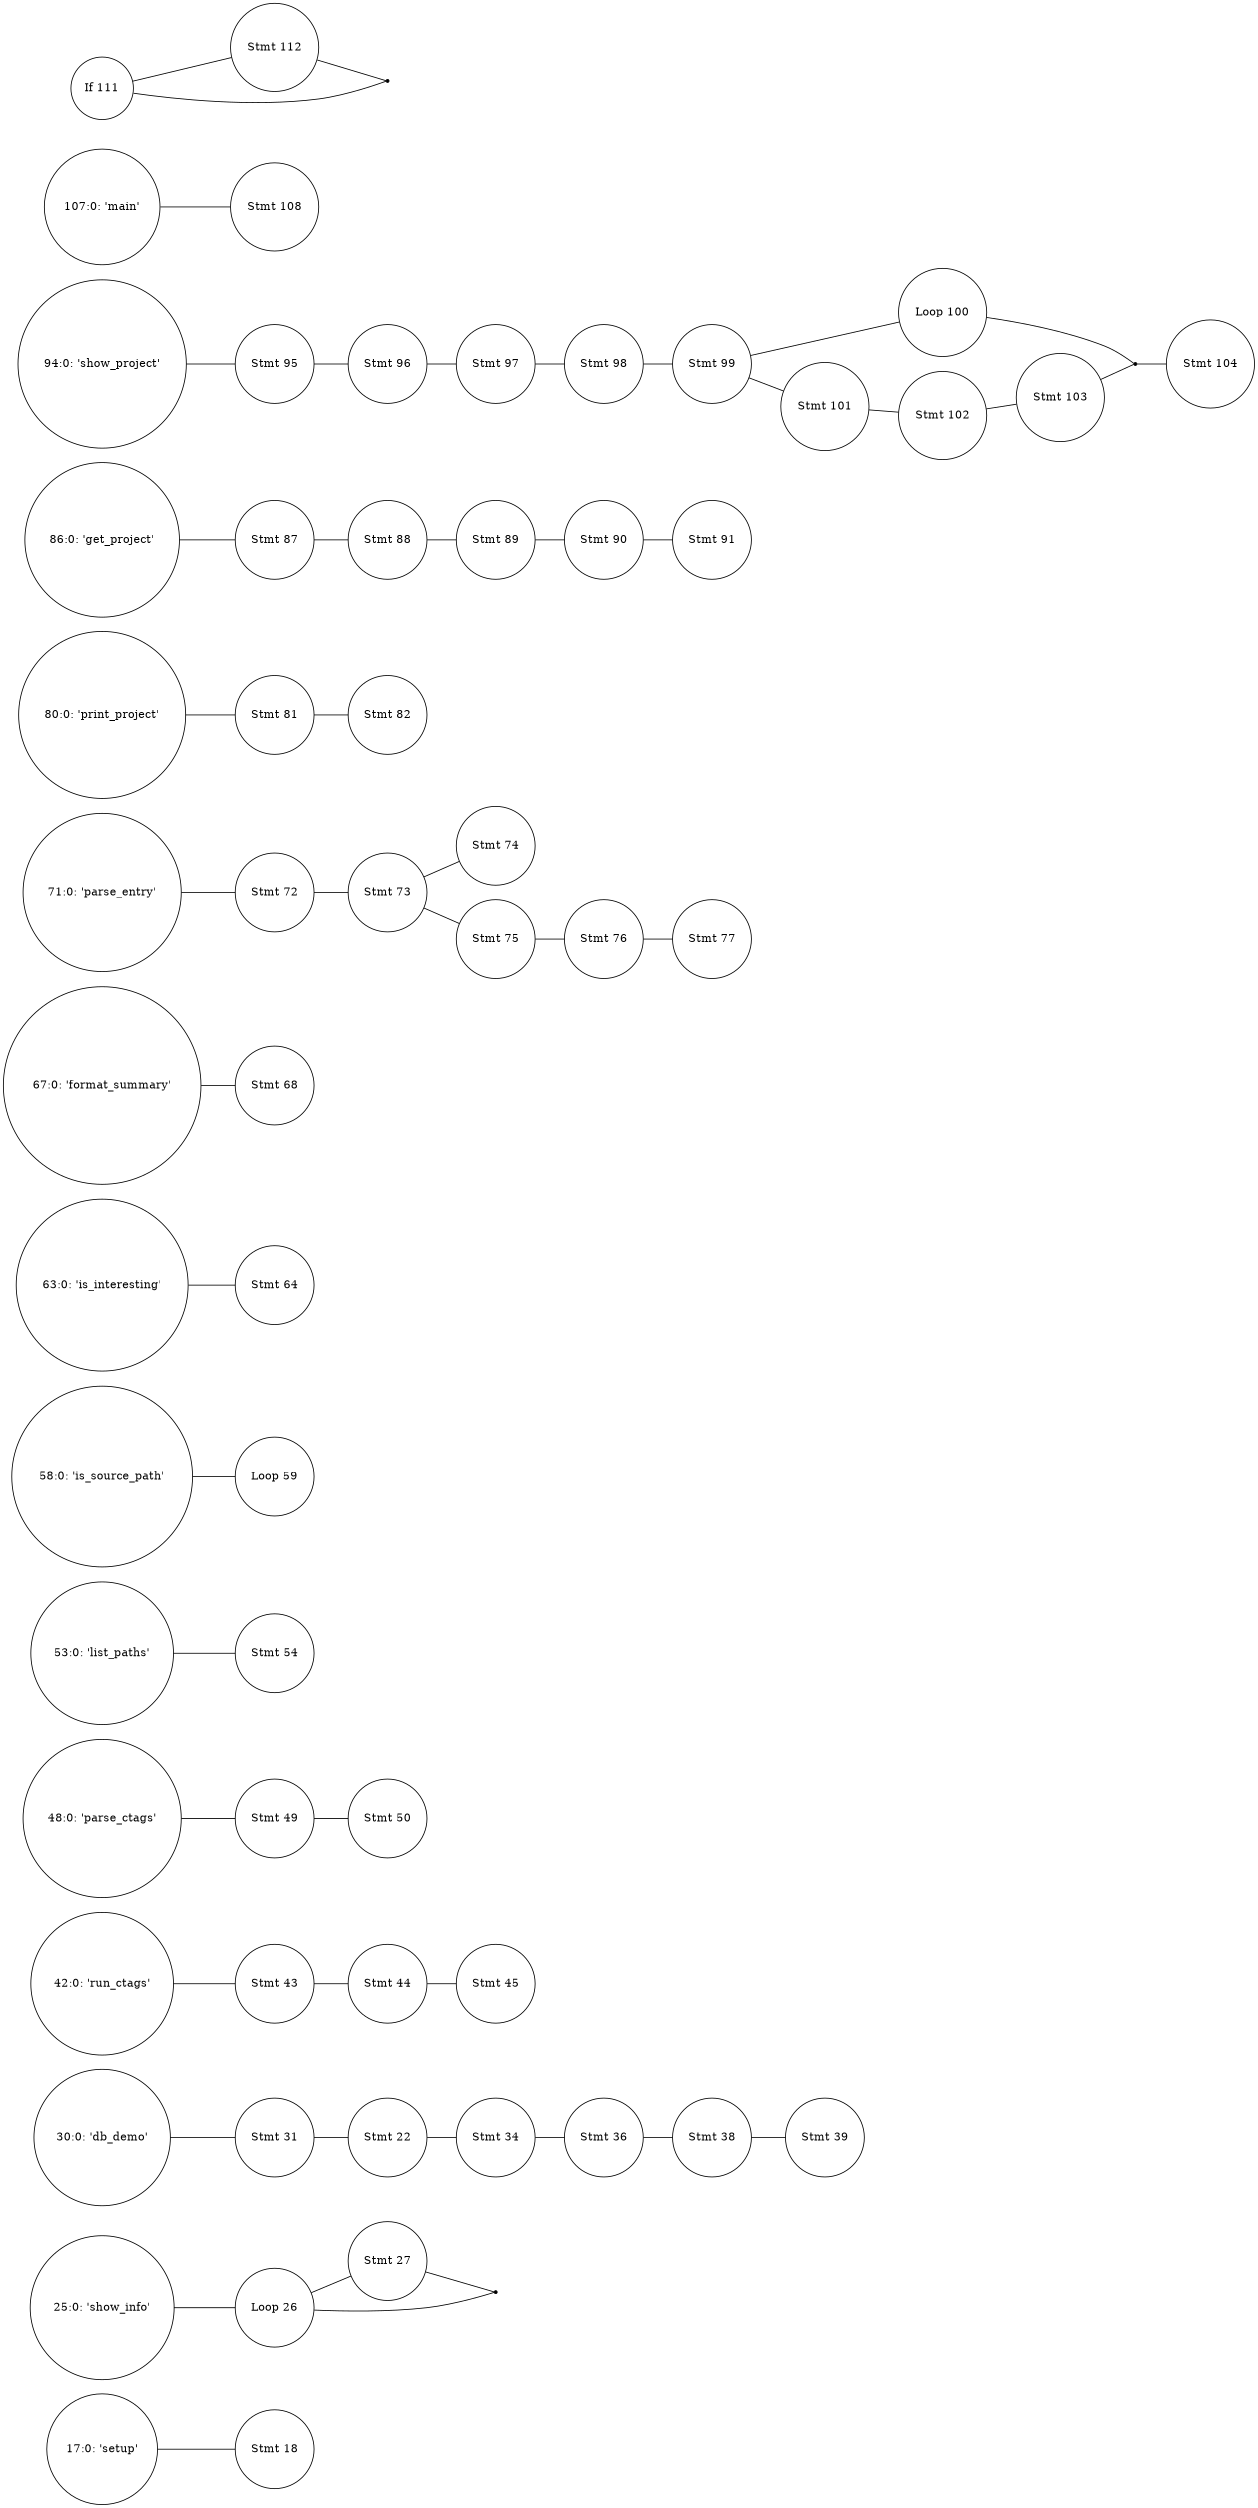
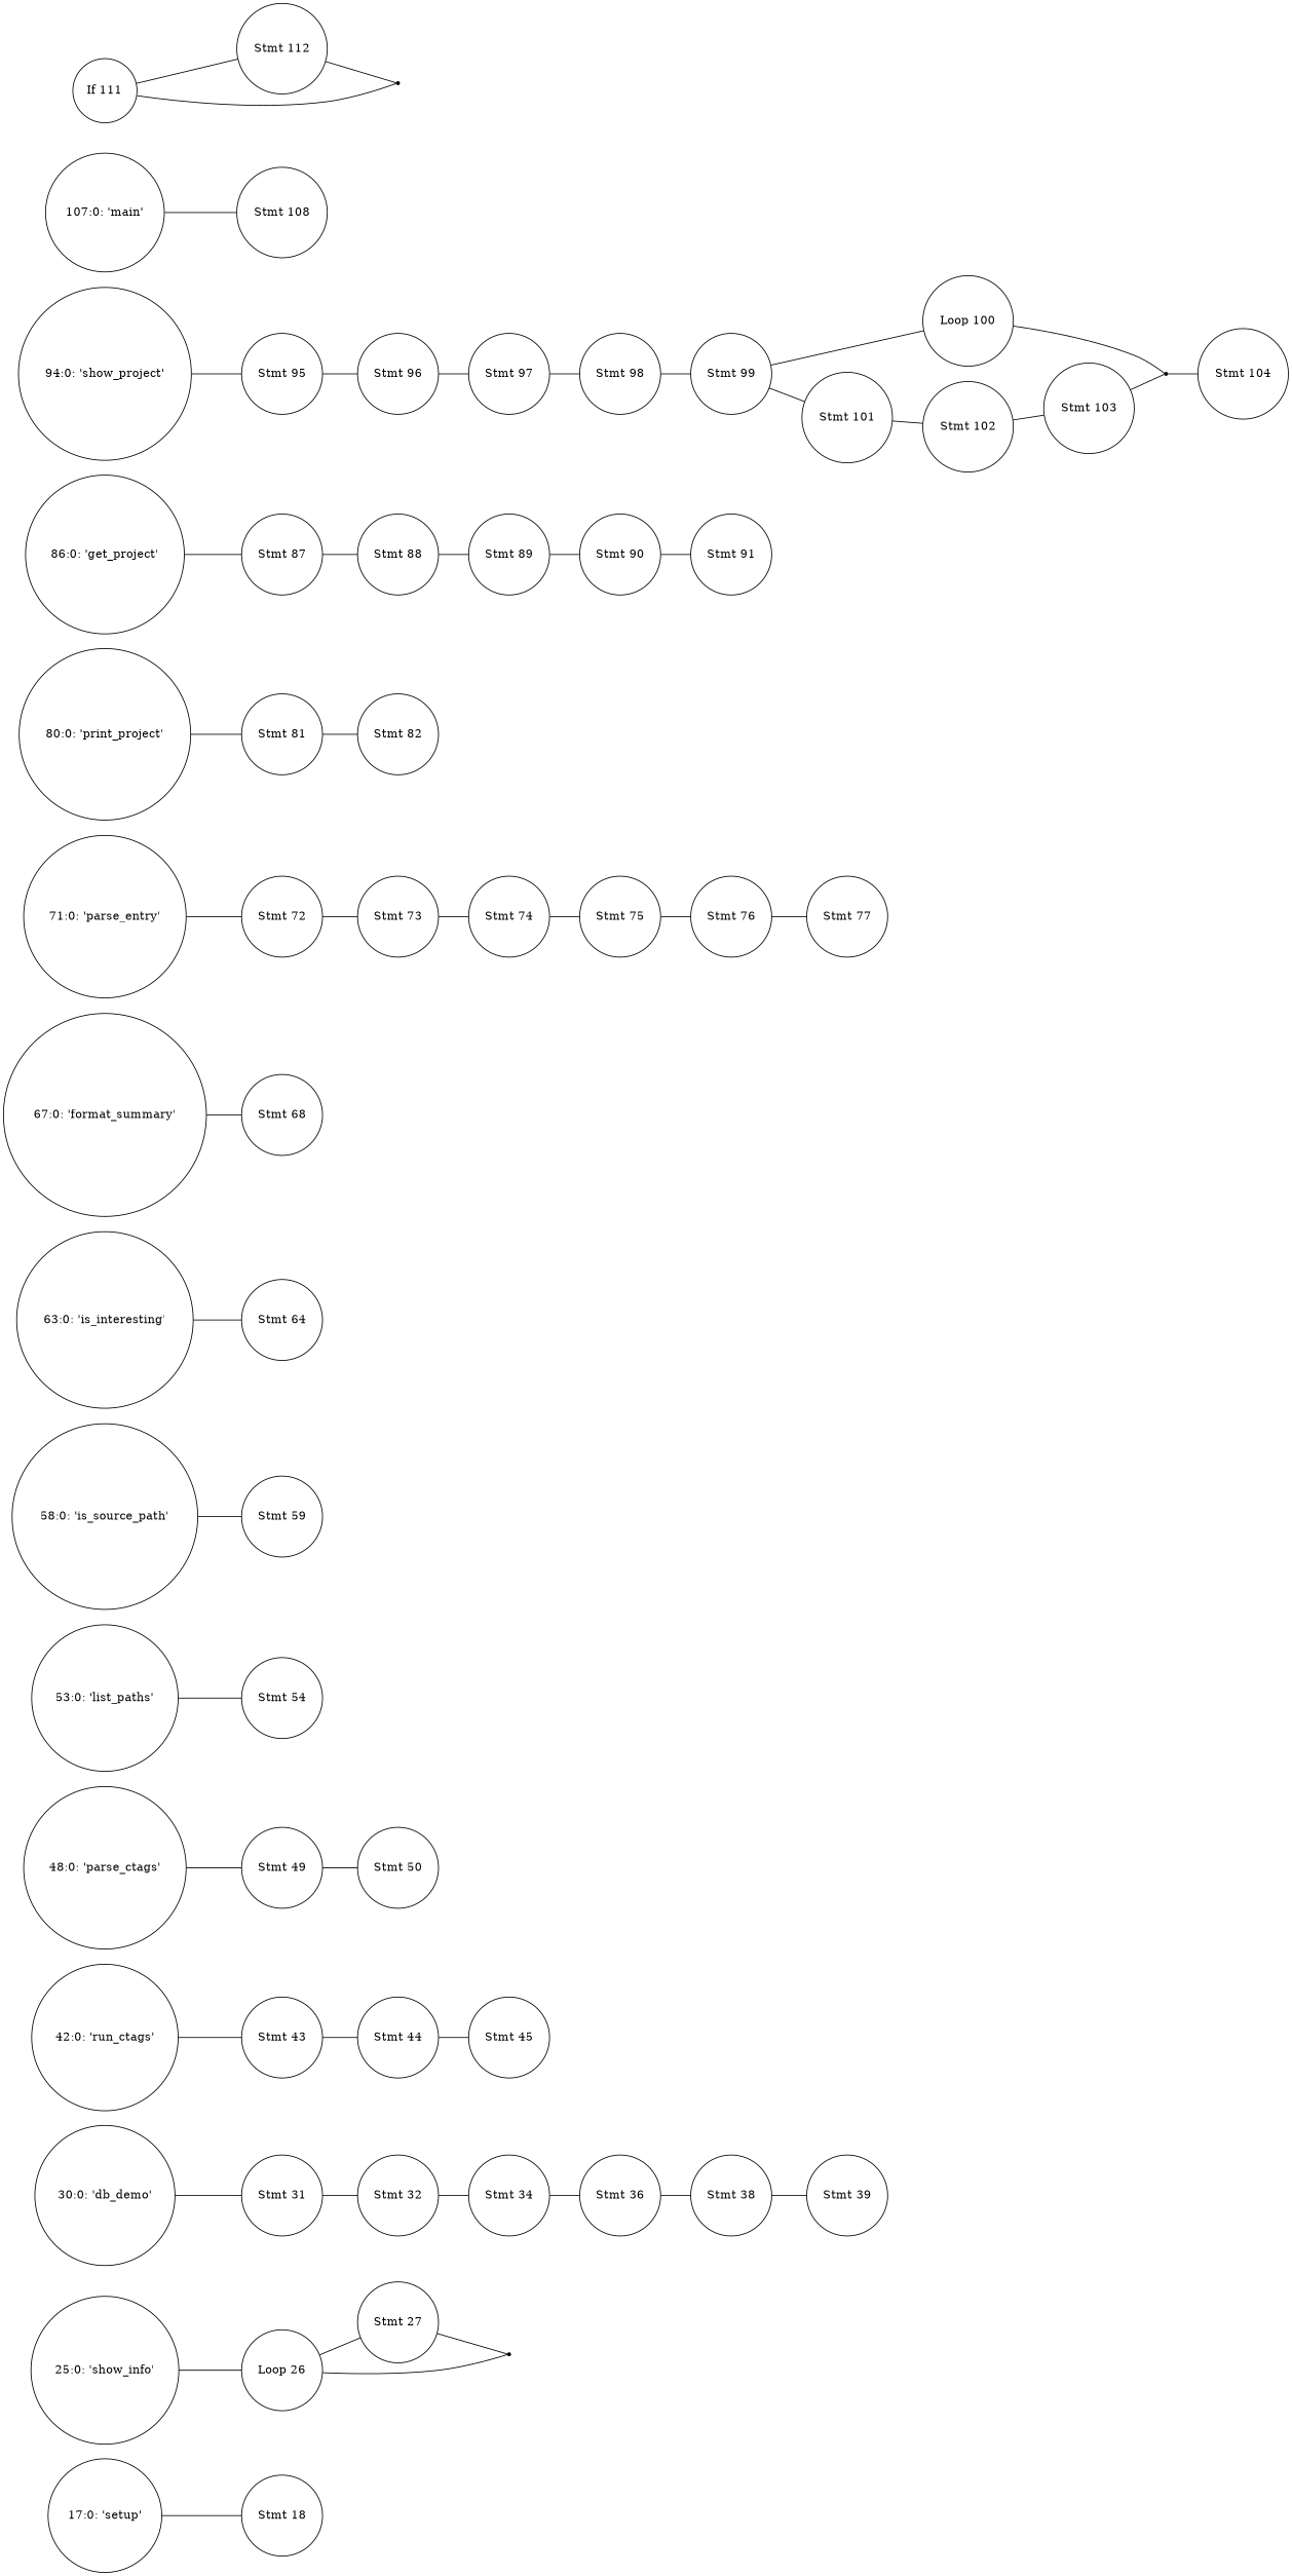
  graph {
    rankdir=LR
    node [shape=circle]
    n1 [label="17:0: 'setup'"]
    n2 [label="Stmt 18"]
    n3 [label="25:0: 'show_info'"]
    n4 [label="Loop 26"]
    n5 [label="Stmt 27"]
    4359600448 [shape=point]
    n7 [label="30:0: 'db_demo'"]
    n8 [label="Stmt 31"]
-   n9 [label="Stmt 22"]
+   n9 [label="Stmt 32"]
    n10 [label="Stmt 34"]
    n11 [label="Stmt 36"]
    n12 [label="Stmt 38"]
    n13 [label="Stmt 39"]
    n14 [label="42:0: 'run_ctags'"]
    n15 [label="Stmt 43"]
    n16 [label="Stmt 44"]
    n17 [label="Stmt 45"]
    n18 [label="48:0: 'parse_ctags'"]
    n19 [label="Stmt 49"]
    n20 [label="Stmt 50"]
    n21 [label="53:0: 'list_paths'"]
    n22 [label="Stmt 54"]
    n23 [label="58:0: 'is_source_path'"]
-   n24 [label="Loop 59"]
+   n24 [label="Stmt 59"]
    n25 [label="63:0: 'is_interesting'"]
    n26 [label="Stmt 64"]
    n27 [label="67:0: 'format_summary'"]
    n28 [label="Stmt 68"]
    n29 [label="71:0: 'parse_entry'"]
    n30 [label="Stmt 72"]
    n31 [label="Stmt 73"]
    n32 [label="Stmt 74"]
    n33 [label="Stmt 75"]
    n34 [label="Stmt 76"]
    n35 [label="Stmt 77"]
    n36 [label="80:0: 'print_project'"]
    n37 [label="Stmt 81"]
    n38 [label="Stmt 82"]
    n39 [label="86:0: 'get_project'"]
    n40 [label="Stmt 87"]
    n41 [label="Stmt 88"]
    n42 [label="Stmt 89"]
    n43 [label="Stmt 90"]
    n44 [label="Stmt 91"]
    n45 [label="94:0: 'show_project'"]
    n46 [label="Stmt 95"]
    n47 [label="Stmt 96"]
    n48 [label="Stmt 97"]
    n49 [label="Stmt 98"]
    n50 [label="Stmt 99"]
    n51 [label="Loop 100"]
    n52 [label="Stmt 101"]
    n53 [label="Stmt 104" shape=point]
    n54 [label="Stmt 102"]
    n55 [label="Stmt 103"]
    n56 [label="Stmt 104"]
    n57 [label="107:0: 'main'"]
    n58 [label="Stmt 108"]
    n59 [label="If 111"]
    n60 [label="Stmt 112"]
    4359633216 [shape=point]
    subgraph sub_1 {
      n1
      n2
    }
    subgraph sub_2 {
      n3
      n4
      n5
      4359600448
    }
    subgraph sub_3 {
      n7
      n8
      n9
      n10
      n11
      n12
      n13
    }
    subgraph sub_4 {
      n14
      n15
      n16
      n17
    }
    subgraph sub_5 {
      n18
      n19
      n20
    }
    subgraph sub_6 {
      n21
      n22
    }
    subgraph sub_7 {
      n23
      n24
    }
    subgraph sub_8 {
      n25
      n26
    }
    subgraph sub_9 {
      n27
      n28
    }
    subgraph sub_10 {
      n29
      n30
      n31
      n32
      n33
      n34
      n35
    }
    subgraph sub_11 {
      n36
      n37
      n38
    }
    subgraph sub_12 {
      n39
      n40
      n41
      n42
      n43
      n44
    }
    subgraph sub_13 {
      n45
      n46
      n47
      n48
      n49
      n50
      n51
      n52
      n53
      n54
      n55
      n56
    }
    subgraph sub_14 {
      n57
      n58
    }
    subgraph sub_15 {
      n59
      n60
      4359633216
    }
    n1 -- n2
    n3 -- n4
    n4 -- n5
    n4 -- 4359600448
    n5 -- 4359600448
    n7 -- n8
    n8 -- n9
    n9 -- n10
    n10 -- n11
    n11 -- n12
    n12 -- n13
    n14 -- n15
    n15 -- n16
    n16 -- n17
    n18 -- n19
    n19 -- n20
    n21 -- n22
    n23 -- n24
    n25 -- n26
    n27 -- n28
    n29 -- n30
    n30 -- n31
    n31 -- n32
-   n31 -- n33
+   n32 -- n33
    n33 -- n34
    n34 -- n35
    n36 -- n37
    n37 -- n38
    n39 -- n40
    n40 -- n41
    n41 -- n42
    n42 -- n43
    n43 -- n44
    n45 -- n46
    n46 -- n47
    n47 -- n48
    n48 -- n49
    n49 -- n50
    n50 -- n51
    n50 -- n52
    n51 -- n53
    n52 -- n54
    n53 -- n56
    n54 -- n55
    n55 -- n53
    n57 -- n58
    n59 -- n60
    n59 -- 4359633216
    n60 -- 4359633216
  }
